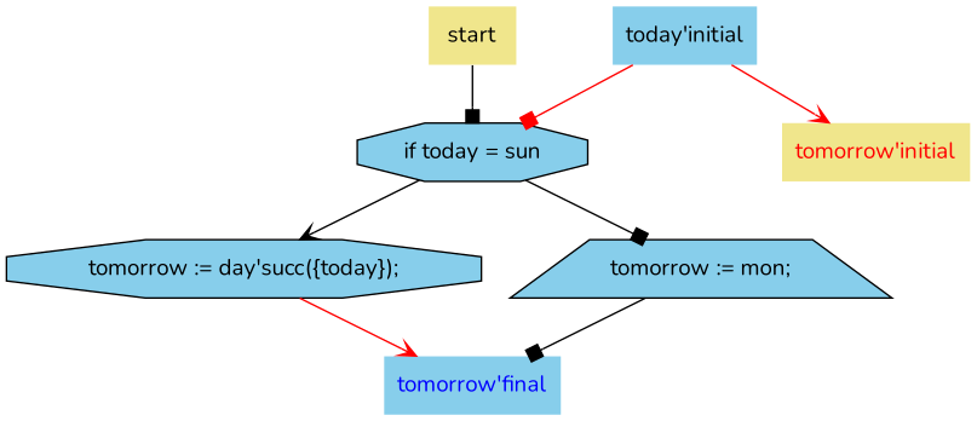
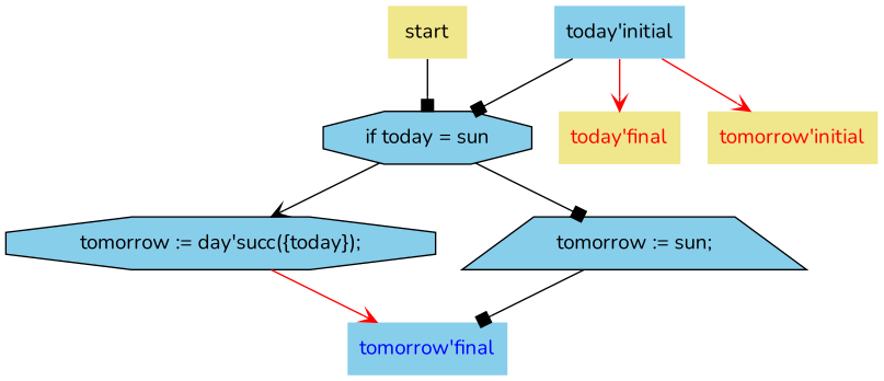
  digraph {
    fontname=Nunito
    splines=True
    node [fillcolor=skyblue fontname=Nunito shape=plaintext style=filled]
    edge [arrowType=normal arrowhead=box fontname=Nunito color=red]
    n1 [fillcolor=khaki label=start]
    n2 [label="if today = sun" shape=octagon]
    n3 [label="tomorrow := day'succ({today});" shape=octagon]
-   n4 [label="tomorrow := mon;" shape=trapezium]
+   n4 [label="tomorrow := sun;" shape=trapezium]
    n5 [label="today'initial"]
+   n6 [fillcolor=khaki fontcolor=red label="today'final"]
    n7 [fillcolor=khaki fontcolor=red label="tomorrow'initial"]
    n8 [fontcolor=blue label="tomorrow'final"]
    n1 -> n2 [color=""]
    n2 -> n3 [arrowhead=vee color=""]
    n2 -> n4 [color=""]
    n3 -> n8 [arrowhead=vee]
    n4 -> n8 [color=black]
-   n5 -> n2
+   n5 -> n2 [color=black]
+   n5 -> n6 [arrowhead=vee]
    n5 -> n7 [arrowhead=vee]
  }
